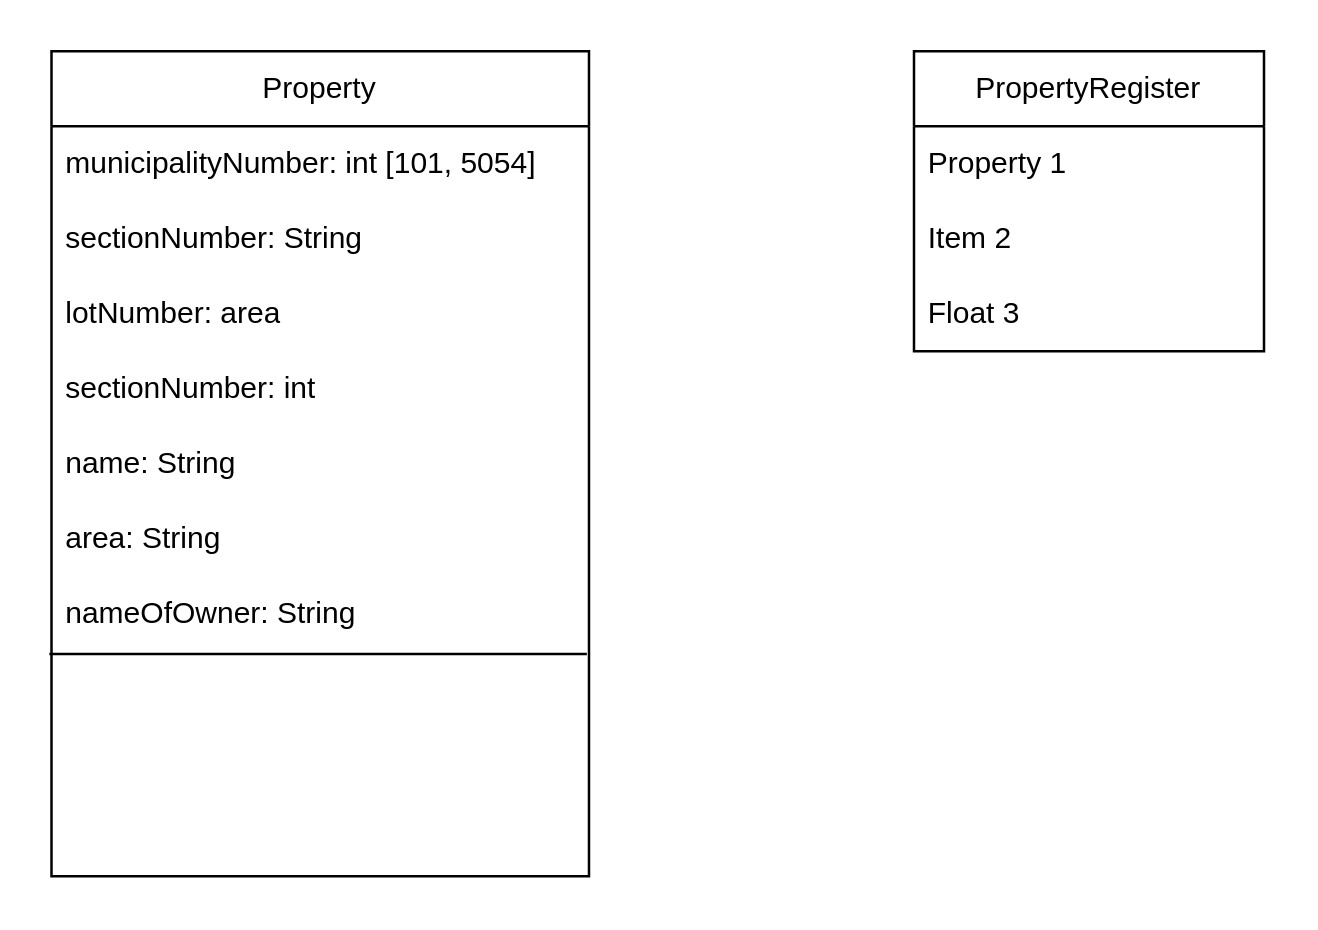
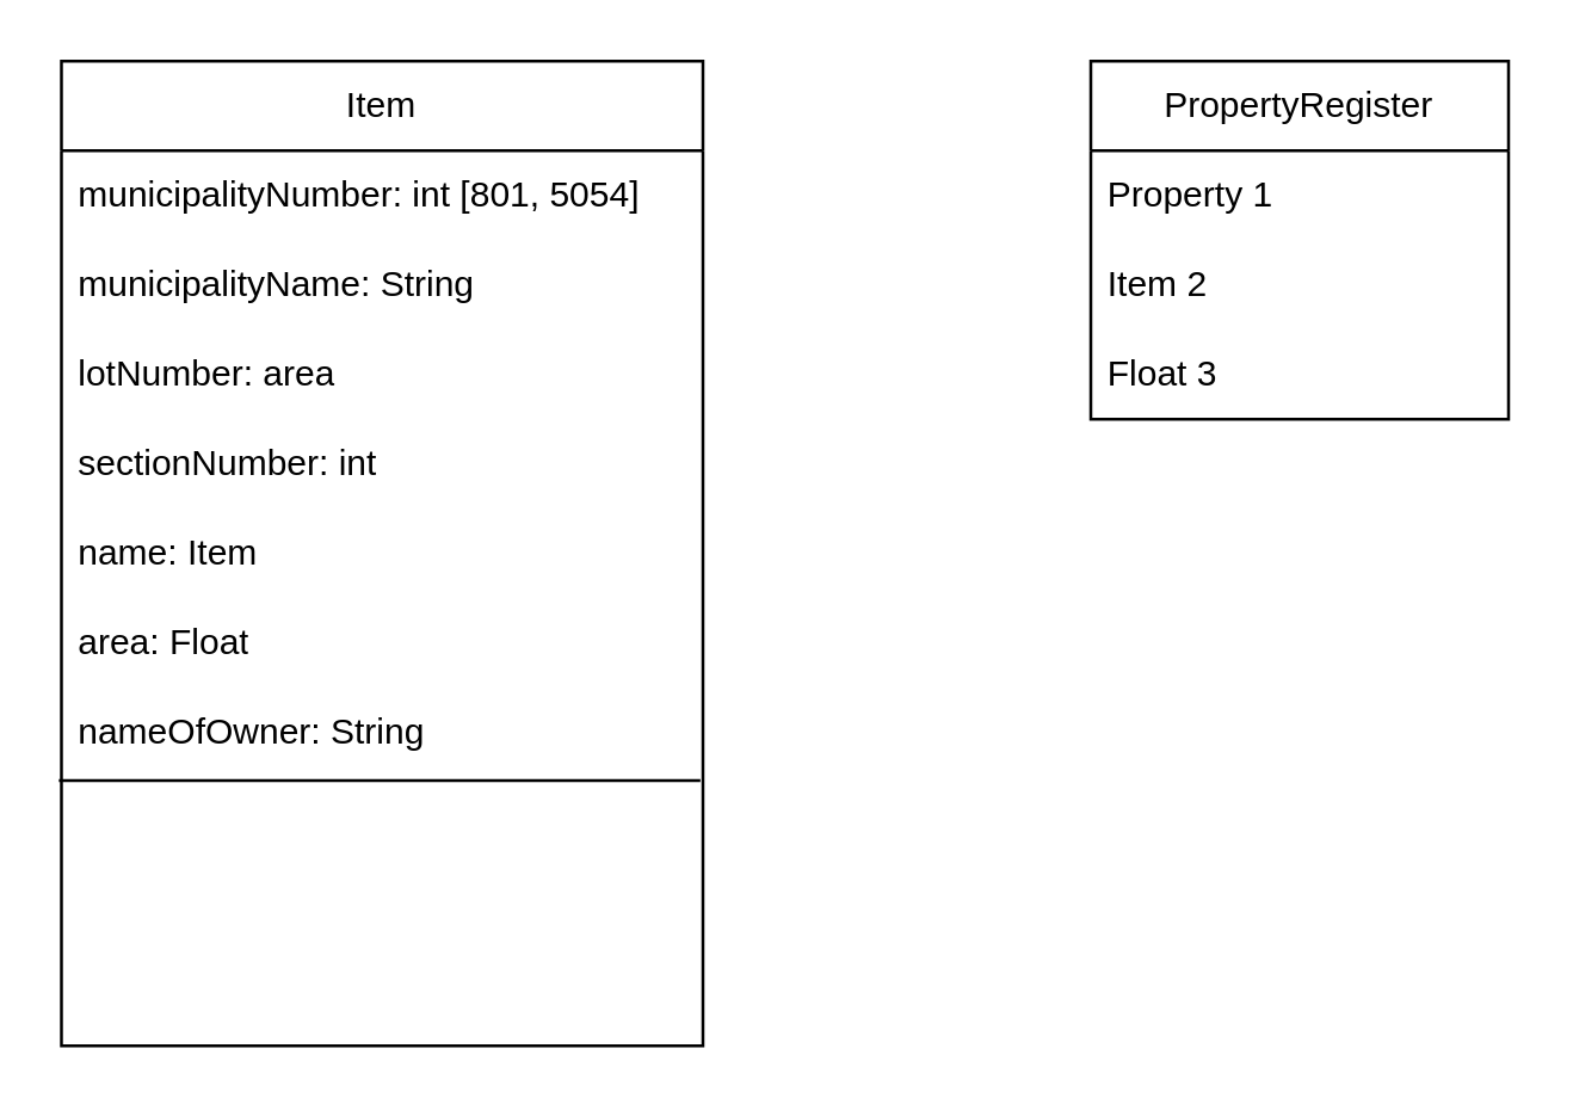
  <mxCell id="0" />
  <mxCell id="1" parent="0" />
- <mxCell id="2" value="Property" style="swimlane;fontStyle=0;childLayout=stackLayout;horizontal=1;startSize=30;horizontalStack=0;resizeParent=1;resizeParentMax=0;resizeLast=0;collapsible=1;marginBottom=0;whiteSpace=wrap;html=1;" vertex="1" parent="1"><mxGeometry x="20" y="20" width="215" height="330" as="geometry" /></mxCell>
- <mxCell id="3" value="municipalityNumber: int [101, 5054]" style="text;strokeColor=none;fillColor=none;align=left;verticalAlign=middle;spacingLeft=4;spacingRight=4;overflow=hidden;points=[[0,0.5],[1,0.5]];portConstraint=eastwest;rotatable=0;whiteSpace=wrap;html=1;" vertex="1" parent="2"><mxGeometry y="30" width="215" height="30" as="geometry" /></mxCell>
- <mxCell id="4" value="sectionNumber: String" style="text;strokeColor=none;fillColor=none;align=left;verticalAlign=middle;spacingLeft=4;spacingRight=4;overflow=hidden;points=[[0,0.5],[1,0.5]];portConstraint=eastwest;rotatable=0;whiteSpace=wrap;html=1;" vertex="1" parent="2"><mxGeometry y="60" width="215" height="30" as="geometry" /></mxCell>
+ <mxCell id="2" value="Item" style="swimlane;fontStyle=0;childLayout=stackLayout;horizontal=1;startSize=30;horizontalStack=0;resizeParent=1;resizeParentMax=0;resizeLast=0;collapsible=1;marginBottom=0;whiteSpace=wrap;html=1;" vertex="1" parent="1"><mxGeometry x="20" y="20" width="215" height="330" as="geometry" /></mxCell>
+ <mxCell id="3" value="municipalityNumber: int [801, 5054]" style="text;strokeColor=none;fillColor=none;align=left;verticalAlign=middle;spacingLeft=4;spacingRight=4;overflow=hidden;points=[[0,0.5],[1,0.5]];portConstraint=eastwest;rotatable=0;whiteSpace=wrap;html=1;" vertex="1" parent="2"><mxGeometry y="30" width="215" height="30" as="geometry" /></mxCell>
+ <mxCell id="4" value="municipalityName: String" style="text;strokeColor=none;fillColor=none;align=left;verticalAlign=middle;spacingLeft=4;spacingRight=4;overflow=hidden;points=[[0,0.5],[1,0.5]];portConstraint=eastwest;rotatable=0;whiteSpace=wrap;html=1;" vertex="1" parent="2"><mxGeometry y="60" width="215" height="30" as="geometry" /></mxCell>
  <mxCell id="5" value="lotNumber: area" style="text;strokeColor=none;fillColor=none;align=left;verticalAlign=middle;spacingLeft=4;spacingRight=4;overflow=hidden;points=[[0,0.5],[1,0.5]];portConstraint=eastwest;rotatable=0;whiteSpace=wrap;html=1;" vertex="1" parent="2"><mxGeometry y="90" width="215" height="30" as="geometry" /></mxCell>
  <mxCell id="6" value="sectionNumber: int" style="text;strokeColor=none;fillColor=none;align=left;verticalAlign=middle;spacingLeft=4;spacingRight=4;overflow=hidden;points=[[0,0.5],[1,0.5]];portConstraint=eastwest;rotatable=0;whiteSpace=wrap;html=1;" vertex="1" parent="2"><mxGeometry y="120" width="215" height="30" as="geometry" /></mxCell>
- <mxCell id="7" value="name: String" style="text;strokeColor=none;fillColor=none;align=left;verticalAlign=middle;spacingLeft=4;spacingRight=4;overflow=hidden;points=[[0,0.5],[1,0.5]];portConstraint=eastwest;rotatable=0;whiteSpace=wrap;html=1;" vertex="1" parent="2"><mxGeometry y="150" width="215" height="30" as="geometry" /></mxCell>
- <mxCell id="8" value="area: String" style="text;strokeColor=none;fillColor=none;align=left;verticalAlign=middle;spacingLeft=4;spacingRight=4;overflow=hidden;points=[[0,0.5],[1,0.5]];portConstraint=eastwest;rotatable=0;whiteSpace=wrap;html=1;" vertex="1" parent="2"><mxGeometry y="180" width="215" height="30" as="geometry" /></mxCell>
+ <mxCell id="7" value="name: Item" style="text;strokeColor=none;fillColor=none;align=left;verticalAlign=middle;spacingLeft=4;spacingRight=4;overflow=hidden;points=[[0,0.5],[1,0.5]];portConstraint=eastwest;rotatable=0;whiteSpace=wrap;html=1;" vertex="1" parent="2"><mxGeometry y="150" width="215" height="30" as="geometry" /></mxCell>
+ <mxCell id="8" value="area: Float" style="text;strokeColor=none;fillColor=none;align=left;verticalAlign=middle;spacingLeft=4;spacingRight=4;overflow=hidden;points=[[0,0.5],[1,0.5]];portConstraint=eastwest;rotatable=0;whiteSpace=wrap;html=1;" vertex="1" parent="2"><mxGeometry y="180" width="215" height="30" as="geometry" /></mxCell>
  <mxCell id="9" value="" style="endArrow=none;html=1;rounded=0;entryX=0.996;entryY=0.037;entryDx=0;entryDy=0;entryPerimeter=0;exitX=-0.004;exitY=0.037;exitDx=0;exitDy=0;exitPerimeter=0;" edge="1" parent="2" source="11" target="11"><mxGeometry width="50" height="50" relative="1" as="geometry"><mxPoint y="250" as="sourcePoint" /><mxPoint x="50" y="200" as="targetPoint" /></mxGeometry></mxCell>
  <mxCell id="10" value="nameOfOwner: String" style="text;strokeColor=none;fillColor=none;align=left;verticalAlign=middle;spacingLeft=4;spacingRight=4;overflow=hidden;points=[[0,0.5],[1,0.5]];portConstraint=eastwest;rotatable=0;whiteSpace=wrap;html=1;" vertex="1" parent="2"><mxGeometry y="210" width="215" height="30" as="geometry" /></mxCell>
  <mxCell id="11" style="text;strokeColor=none;fillColor=none;align=left;verticalAlign=middle;spacingLeft=4;spacingRight=4;overflow=hidden;points=[[0,0.5],[1,0.5]];portConstraint=eastwest;rotatable=0;whiteSpace=wrap;html=1;" vertex="1" parent="2"><mxGeometry y="240" width="215" height="30" as="geometry" /></mxCell>
  <mxCell id="12" style="text;strokeColor=none;fillColor=none;align=left;verticalAlign=middle;spacingLeft=4;spacingRight=4;overflow=hidden;points=[[0,0.5],[1,0.5]];portConstraint=eastwest;rotatable=0;whiteSpace=wrap;html=1;" vertex="1" parent="2"><mxGeometry y="270" width="215" height="30" as="geometry" /></mxCell>
  <mxCell id="13" style="text;strokeColor=none;fillColor=none;align=left;verticalAlign=middle;spacingLeft=4;spacingRight=4;overflow=hidden;points=[[0,0.5],[1,0.5]];portConstraint=eastwest;rotatable=0;whiteSpace=wrap;html=1;" vertex="1" parent="2"><mxGeometry y="300" width="215" height="30" as="geometry" /></mxCell>
  <mxCell id="14" value="PropertyRegister" style="swimlane;fontStyle=0;childLayout=stackLayout;horizontal=1;startSize=30;horizontalStack=0;resizeParent=1;resizeParentMax=0;resizeLast=0;collapsible=1;marginBottom=0;whiteSpace=wrap;html=1;" vertex="1" parent="1"><mxGeometry x="365" y="20" width="140" height="120" as="geometry" /></mxCell>
  <mxCell id="15" value="Property 1" style="text;strokeColor=none;fillColor=none;align=left;verticalAlign=middle;spacingLeft=4;spacingRight=4;overflow=hidden;points=[[0,0.5],[1,0.5]];portConstraint=eastwest;rotatable=0;whiteSpace=wrap;html=1;" vertex="1" parent="14"><mxGeometry y="30" width="140" height="30" as="geometry" /></mxCell>
  <mxCell id="16" value="Item 2" style="text;strokeColor=none;fillColor=none;align=left;verticalAlign=middle;spacingLeft=4;spacingRight=4;overflow=hidden;points=[[0,0.5],[1,0.5]];portConstraint=eastwest;rotatable=0;whiteSpace=wrap;html=1;" vertex="1" parent="14"><mxGeometry y="60" width="140" height="30" as="geometry" /></mxCell>
  <mxCell id="17" value="Float 3" style="text;strokeColor=none;fillColor=none;align=left;verticalAlign=middle;spacingLeft=4;spacingRight=4;overflow=hidden;points=[[0,0.5],[1,0.5]];portConstraint=eastwest;rotatable=0;whiteSpace=wrap;html=1;" vertex="1" parent="14"><mxGeometry y="90" width="140" height="30" as="geometry" /></mxCell>
